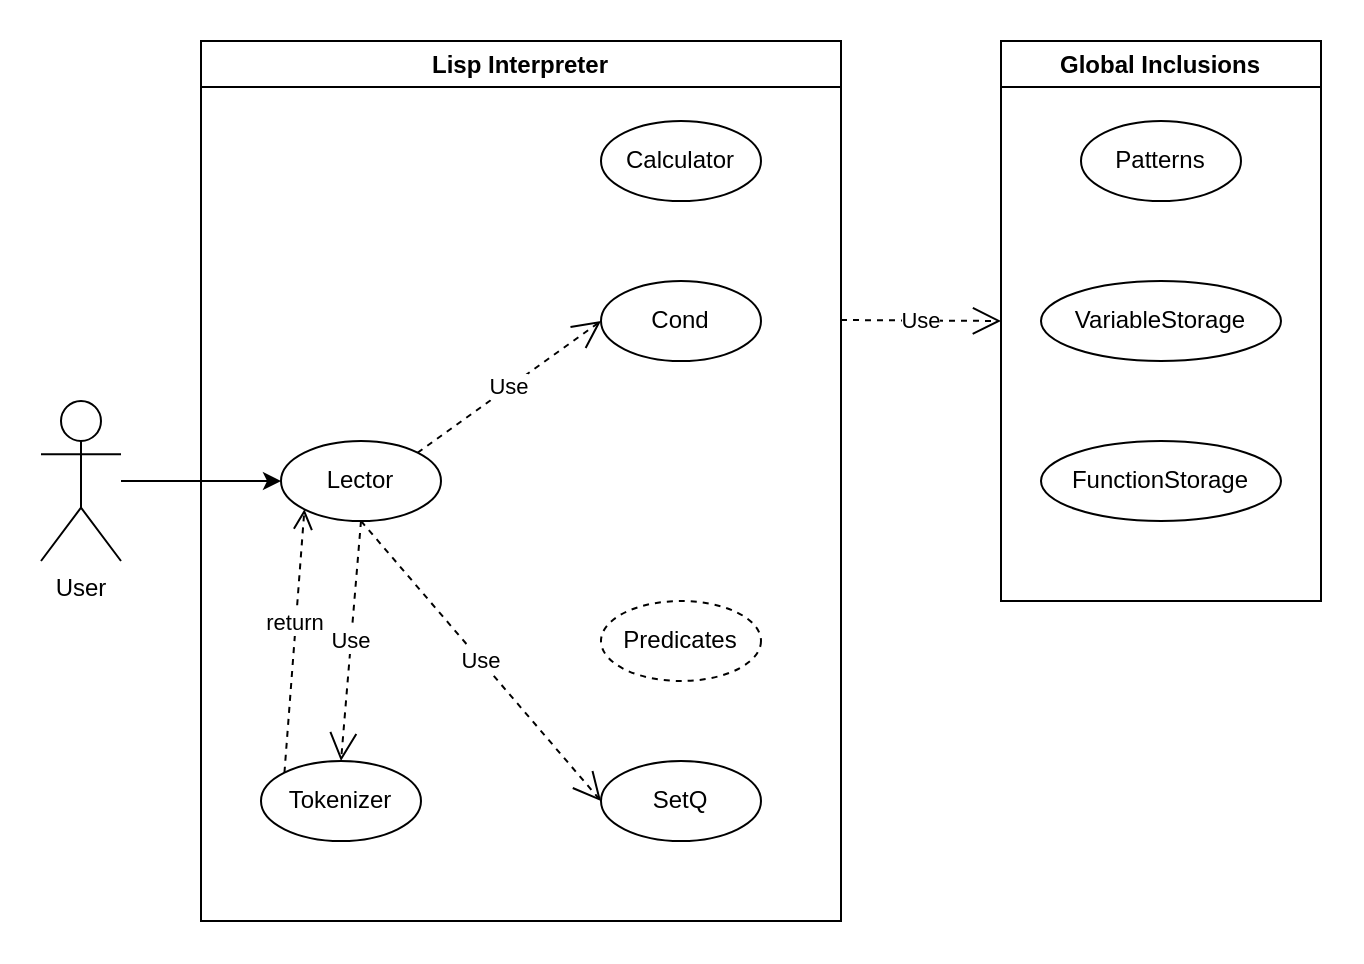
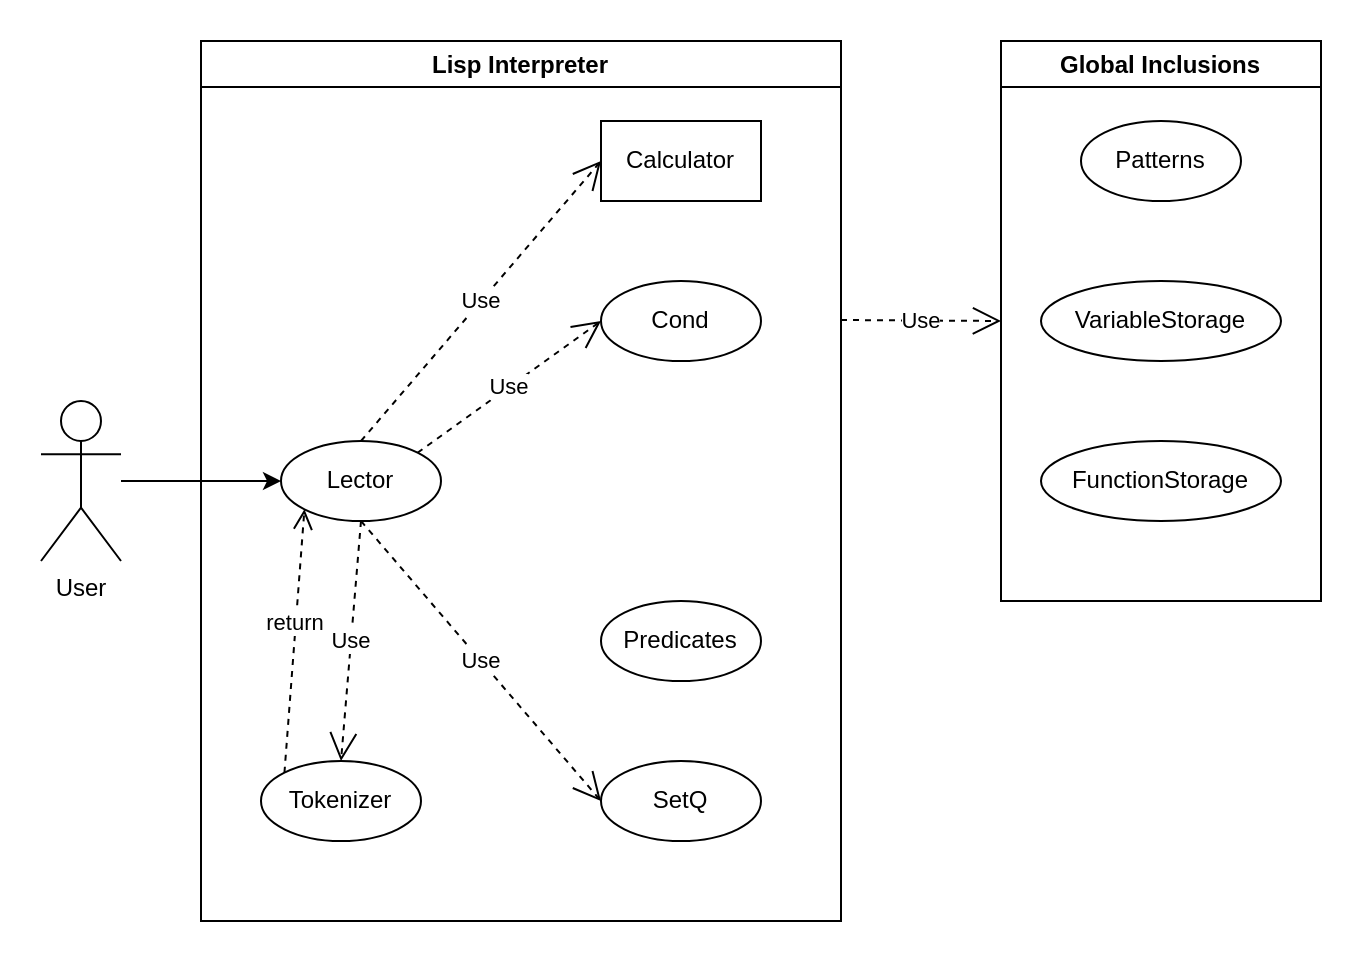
  <mxCell id="0" />
  <mxCell id="1" parent="0" />
  <mxCell id="2" style="edgeStyle=orthogonalEdgeStyle;rounded=0;orthogonalLoop=1;jettySize=auto;html=1;entryX=0;entryY=0.5;entryDx=0;entryDy=0;" edge="1" parent="1" source="3" target="5"><mxGeometry relative="1" as="geometry" /></mxCell>
  <mxCell id="3" value="User" style="shape=umlActor;verticalLabelPosition=bottom;verticalAlign=top;html=1;outlineConnect=0;" parent="1" vertex="1"><mxGeometry x="20" y="200" width="40" height="80" as="geometry" /></mxCell>
  <mxCell id="4" value="Lisp Interpreter" style="swimlane;" parent="1" vertex="1"><mxGeometry x="100" y="20" width="320" height="440" as="geometry" /></mxCell>
  <mxCell id="5" value="Lector" style="ellipse;whiteSpace=wrap;html=1;" parent="4" vertex="1"><mxGeometry x="40" y="200" width="80" height="40" as="geometry" /></mxCell>
- <mxCell id="6" value="Calculator" style="ellipse;whiteSpace=wrap;html=1;" parent="4" vertex="1"><mxGeometry x="200" y="40" width="80" height="40" as="geometry" /></mxCell>
+ <mxCell id="6" value="Calculator" style="whiteSpace=wrap;html=1;rounded=0;" parent="4" vertex="1"><mxGeometry x="200" y="40" width="80" height="40" as="geometry" /></mxCell>
  <mxCell id="7" value="Cond" style="ellipse;whiteSpace=wrap;html=1;" parent="4" vertex="1"><mxGeometry x="200" y="120" width="80" height="40" as="geometry" /></mxCell>
- <mxCell id="8" value="Predicates" style="ellipse;whiteSpace=wrap;html=1;dashed=1;" vertex="1" parent="4"><mxGeometry x="200" y="280" width="80" height="40" as="geometry" /></mxCell>
+ <mxCell id="8" value="Predicates" style="ellipse;whiteSpace=wrap;html=1;" vertex="1" parent="4"><mxGeometry x="200" y="280" width="80" height="40" as="geometry" /></mxCell>
  <mxCell id="9" value="SetQ" style="ellipse;whiteSpace=wrap;html=1;" vertex="1" parent="4"><mxGeometry x="200" y="360" width="80" height="40" as="geometry" /></mxCell>
  <mxCell id="10" value="Tokenizer" style="ellipse;whiteSpace=wrap;html=1;" vertex="1" parent="4"><mxGeometry x="30" y="360" width="80" height="40" as="geometry" /></mxCell>
  <mxCell id="11" value="Use" style="endArrow=open;endSize=12;dashed=1;html=1;rounded=0;exitX=0.5;exitY=1;exitDx=0;exitDy=0;entryX=0.5;entryY=0;entryDx=0;entryDy=0;" edge="1" parent="4" source="5" target="10"><mxGeometry width="160" relative="1" as="geometry"><mxPoint x="520" y="450" as="sourcePoint" /><mxPoint x="680" y="450" as="targetPoint" /></mxGeometry></mxCell>
  <mxCell id="12" value="return" style="html=1;verticalAlign=bottom;endArrow=open;dashed=1;endSize=8;rounded=0;exitX=0;exitY=0;exitDx=0;exitDy=0;entryX=0;entryY=1;entryDx=0;entryDy=0;" edge="1" parent="4" source="10" target="5"><mxGeometry relative="1" as="geometry"><mxPoint y="360" as="sourcePoint" /><mxPoint x="-80" y="360" as="targetPoint" /></mxGeometry></mxCell>
  <mxCell id="13" value="Use" style="endArrow=open;endSize=12;dashed=1;html=1;rounded=0;exitX=0.5;exitY=1;exitDx=0;exitDy=0;entryX=0;entryY=0.5;entryDx=0;entryDy=0;" edge="1" parent="4" source="5" target="9"><mxGeometry width="160" relative="1" as="geometry"><mxPoint x="90" y="250" as="sourcePoint" /><mxPoint x="90" y="370" as="targetPoint" /></mxGeometry></mxCell>
  <mxCell id="14" value="Use" style="endArrow=open;endSize=12;dashed=1;html=1;rounded=0;exitX=1;exitY=0;exitDx=0;exitDy=0;entryX=0;entryY=0.5;entryDx=0;entryDy=0;" edge="1" parent="4" source="5" target="7"><mxGeometry width="160" relative="1" as="geometry"><mxPoint x="130" y="230" as="sourcePoint" /><mxPoint x="180" y="180" as="targetPoint" /></mxGeometry></mxCell>
+ <mxCell id="15" value="Use" style="endArrow=open;endSize=12;dashed=1;html=1;rounded=0;exitX=0.5;exitY=0;exitDx=0;exitDy=0;entryX=0;entryY=0.5;entryDx=0;entryDy=0;" edge="1" parent="4" source="5" target="6"><mxGeometry width="160" relative="1" as="geometry"><mxPoint x="140" y="240" as="sourcePoint" /><mxPoint x="220" y="240" as="targetPoint" /></mxGeometry></mxCell>
  <mxCell id="16" value="Global Inclusions" style="swimlane;" vertex="1" parent="1"><mxGeometry x="500" y="20" width="160" height="280" as="geometry" /></mxCell>
  <mxCell id="17" value="Patterns" style="ellipse;whiteSpace=wrap;html=1;" parent="16" vertex="1"><mxGeometry x="40" y="40" width="80" height="40" as="geometry" /></mxCell>
  <mxCell id="18" value="VariableStorage" style="ellipse;whiteSpace=wrap;html=1;" parent="16" vertex="1"><mxGeometry x="20" y="120" width="120" height="40" as="geometry" /></mxCell>
  <mxCell id="19" value="FunctionStorage" style="ellipse;whiteSpace=wrap;html=1;" vertex="1" parent="16"><mxGeometry x="20" y="200" width="120" height="40" as="geometry" /></mxCell>
  <mxCell id="20" value="Use" style="endArrow=open;endSize=12;dashed=1;html=1;rounded=0;" edge="1" parent="1"><mxGeometry width="160" relative="1" as="geometry"><mxPoint x="420" y="159.5" as="sourcePoint" /><mxPoint x="500" y="160" as="targetPoint" /></mxGeometry></mxCell>
